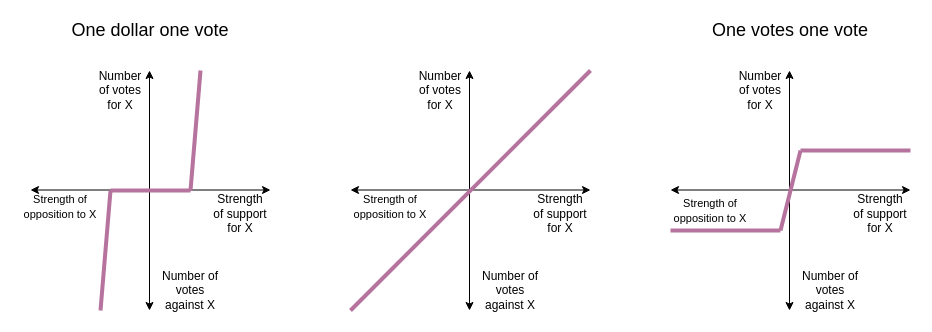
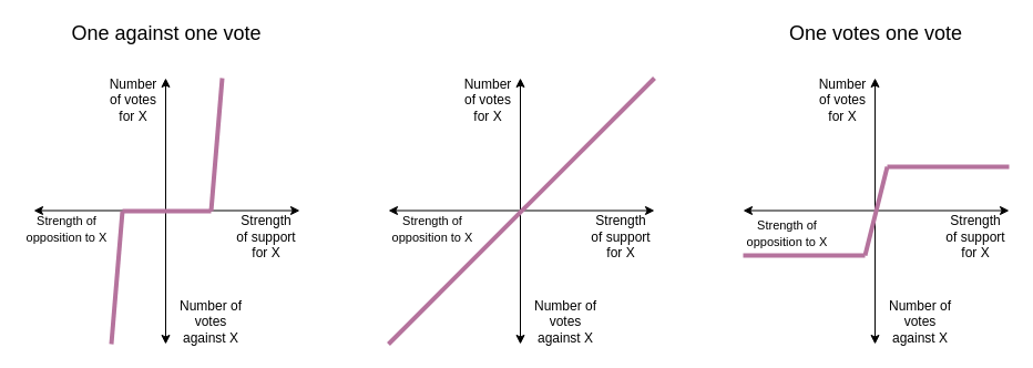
  <mxCell id="0" />
  <mxCell id="1" parent="0" />
  <mxCell id="2" value="" style="endArrow=classic;html=1;endFill=1;startArrow=classic;startFill=1;" parent="1" edge="1"><mxGeometry width="50" height="50" relative="1" as="geometry"><mxPoint x="149" y="310" as="sourcePoint" /><mxPoint x="149" y="70" as="targetPoint" /></mxGeometry></mxCell>
  <mxCell id="3" value="" style="endArrow=classic;html=1;startArrow=classic;startFill=1;" parent="1" edge="1"><mxGeometry width="50" height="50" relative="1" as="geometry"><mxPoint x="30" y="189.5" as="sourcePoint" /><mxPoint x="270" y="189.5" as="targetPoint" /></mxGeometry></mxCell>
  <mxCell id="4" value="&lt;br&gt;Strength of support for X" style="text;html=1;strokeColor=none;fillColor=none;align=center;verticalAlign=middle;whiteSpace=wrap;rounded=0;" parent="1" vertex="1"><mxGeometry x="210" y="196" width="60" height="20" as="geometry" /></mxCell>
  <mxCell id="5" value="Number of votes for X" style="text;html=1;strokeColor=none;fillColor=none;align=center;verticalAlign=middle;whiteSpace=wrap;rounded=0;" parent="1" vertex="1"><mxGeometry x="100" y="80" width="40" height="20" as="geometry" /></mxCell>
- <mxCell id="6" value="&lt;font style=&quot;font-size: 18px&quot;&gt;One dollar one vote&lt;/font&gt;" style="text;html=1;strokeColor=none;fillColor=none;align=center;verticalAlign=middle;whiteSpace=wrap;rounded=0;" parent="1" vertex="1"><mxGeometry x="30" y="20" width="240" height="20" as="geometry" /></mxCell>
+ <mxCell id="6" value="&lt;font style=&quot;font-size: 18px&quot;&gt;One against one vote&lt;/font&gt;" style="text;html=1;strokeColor=none;fillColor=none;align=center;verticalAlign=middle;whiteSpace=wrap;rounded=0;" parent="1" vertex="1"><mxGeometry x="30" y="20" width="240" height="20" as="geometry" /></mxCell>
  <mxCell id="7" value="" style="endArrow=none;html=1;strokeWidth=4;strokeColor=#B5739D;" parent="1" edge="1"><mxGeometry width="50" height="50" relative="1" as="geometry"><mxPoint x="200" y="70" as="sourcePoint" /><mxPoint x="190" y="190" as="targetPoint" /></mxGeometry></mxCell>
  <mxCell id="8" value="" style="endArrow=none;html=1;strokeWidth=4;strokeColor=#B5739D;" parent="1" edge="1"><mxGeometry width="50" height="50" relative="1" as="geometry"><mxPoint x="110" y="190" as="sourcePoint" /><mxPoint x="100" y="310" as="targetPoint" /></mxGeometry></mxCell>
  <mxCell id="9" value="" style="endArrow=none;html=1;strokeWidth=4;strokeColor=#B5739D;" parent="1" edge="1"><mxGeometry width="50" height="50" relative="1" as="geometry"><mxPoint x="190" y="190" as="sourcePoint" /><mxPoint x="110" y="190" as="targetPoint" /></mxGeometry></mxCell>
  <mxCell id="10" value="&lt;font style=&quot;font-size: 18px&quot;&gt;One votes one vote&lt;/font&gt;" style="text;html=1;strokeColor=none;fillColor=none;align=center;verticalAlign=middle;whiteSpace=wrap;rounded=0;" parent="1" vertex="1"><mxGeometry x="670" y="20" width="240" height="20" as="geometry" /></mxCell>
  <mxCell id="11" value="&lt;span style=&quot;font-size: 11px&quot;&gt;Strength of opposition to X&lt;/span&gt;" style="text;html=1;strokeColor=none;fillColor=none;align=center;verticalAlign=middle;whiteSpace=wrap;rounded=0;" parent="1" vertex="1"><mxGeometry x="20" y="196" width="80" height="20" as="geometry" /></mxCell>
  <mxCell id="12" value="Number of votes against X" style="text;html=1;strokeColor=none;fillColor=none;align=center;verticalAlign=middle;whiteSpace=wrap;rounded=0;" parent="1" vertex="1"><mxGeometry x="160" y="280" width="60" height="20" as="geometry" /></mxCell>
  <mxCell id="13" value="" style="endArrow=classic;html=1;endFill=1;startArrow=classic;startFill=1;" parent="1" edge="1"><mxGeometry width="50" height="50" relative="1" as="geometry"><mxPoint x="469" y="310" as="sourcePoint" /><mxPoint x="469" y="70" as="targetPoint" /></mxGeometry></mxCell>
  <mxCell id="14" value="" style="endArrow=classic;html=1;startArrow=classic;startFill=1;" parent="1" edge="1"><mxGeometry width="50" height="50" relative="1" as="geometry"><mxPoint x="350" y="189.5" as="sourcePoint" /><mxPoint x="590" y="189.5" as="targetPoint" /></mxGeometry></mxCell>
  <mxCell id="15" value="&lt;br&gt;Strength of support for X" style="text;html=1;strokeColor=none;fillColor=none;align=center;verticalAlign=middle;whiteSpace=wrap;rounded=0;" parent="1" vertex="1"><mxGeometry x="530" y="196" width="60" height="20" as="geometry" /></mxCell>
  <mxCell id="16" value="Number of votes for X" style="text;html=1;strokeColor=none;fillColor=none;align=center;verticalAlign=middle;whiteSpace=wrap;rounded=0;" parent="1" vertex="1"><mxGeometry x="420" y="80" width="40" height="20" as="geometry" /></mxCell>
  <mxCell id="17" value="" style="endArrow=none;html=1;strokeWidth=4;strokeColor=#B5739D;" parent="1" edge="1"><mxGeometry width="50" height="50" relative="1" as="geometry"><mxPoint x="590" y="70" as="sourcePoint" /><mxPoint x="350" y="310" as="targetPoint" /></mxGeometry></mxCell>
  <mxCell id="18" value="&lt;span style=&quot;font-size: 11px&quot;&gt;Strength of opposition to X&lt;/span&gt;" style="text;html=1;strokeColor=none;fillColor=none;align=center;verticalAlign=middle;whiteSpace=wrap;rounded=0;" parent="1" vertex="1"><mxGeometry x="350" y="196" width="80" height="20" as="geometry" /></mxCell>
  <mxCell id="19" value="Number of votes against X" style="text;html=1;strokeColor=none;fillColor=none;align=center;verticalAlign=middle;whiteSpace=wrap;rounded=0;" parent="1" vertex="1"><mxGeometry x="480" y="280" width="60" height="20" as="geometry" /></mxCell>
  <mxCell id="20" value="" style="endArrow=classic;html=1;endFill=1;startArrow=classic;startFill=1;" parent="1" edge="1"><mxGeometry width="50" height="50" relative="1" as="geometry"><mxPoint x="789" y="310" as="sourcePoint" /><mxPoint x="789" y="70" as="targetPoint" /></mxGeometry></mxCell>
  <mxCell id="21" value="" style="endArrow=classic;html=1;startArrow=classic;startFill=1;" parent="1" edge="1"><mxGeometry width="50" height="50" relative="1" as="geometry"><mxPoint x="670" y="189.5" as="sourcePoint" /><mxPoint x="910" y="189.5" as="targetPoint" /></mxGeometry></mxCell>
  <mxCell id="22" value="&lt;br&gt;Strength of support for X" style="text;html=1;strokeColor=none;fillColor=none;align=center;verticalAlign=middle;whiteSpace=wrap;rounded=0;" parent="1" vertex="1"><mxGeometry x="850" y="196" width="60" height="20" as="geometry" /></mxCell>
  <mxCell id="23" value="Number of votes for X" style="text;html=1;strokeColor=none;fillColor=none;align=center;verticalAlign=middle;whiteSpace=wrap;rounded=0;" parent="1" vertex="1"><mxGeometry x="740" y="80" width="40" height="20" as="geometry" /></mxCell>
  <mxCell id="24" value="" style="endArrow=none;html=1;strokeWidth=4;strokeColor=#B5739D;" parent="1" edge="1"><mxGeometry width="50" height="50" relative="1" as="geometry"><mxPoint x="910" y="150" as="sourcePoint" /><mxPoint x="800" y="150" as="targetPoint" /></mxGeometry></mxCell>
  <mxCell id="25" value="" style="endArrow=none;html=1;strokeWidth=4;strokeColor=#B5739D;" parent="1" edge="1"><mxGeometry width="50" height="50" relative="1" as="geometry"><mxPoint x="780" y="230" as="sourcePoint" /><mxPoint x="670" y="230" as="targetPoint" /></mxGeometry></mxCell>
  <mxCell id="26" value="" style="endArrow=none;html=1;strokeWidth=4;strokeColor=#B5739D;" parent="1" edge="1"><mxGeometry width="50" height="50" relative="1" as="geometry"><mxPoint x="800" y="150" as="sourcePoint" /><mxPoint x="780" y="230" as="targetPoint" /></mxGeometry></mxCell>
  <mxCell id="27" value="&lt;font style=&quot;font-size: 11px&quot;&gt;Strength of opposition to X&lt;/font&gt;" style="text;html=1;strokeColor=none;fillColor=none;align=center;verticalAlign=middle;whiteSpace=wrap;rounded=0;" parent="1" vertex="1"><mxGeometry x="670" y="200" width="80" height="20" as="geometry" /></mxCell>
  <mxCell id="28" value="Number of votes against X" style="text;html=1;strokeColor=none;fillColor=none;align=center;verticalAlign=middle;whiteSpace=wrap;rounded=0;" parent="1" vertex="1"><mxGeometry x="800" y="280" width="60" height="20" as="geometry" /></mxCell>
